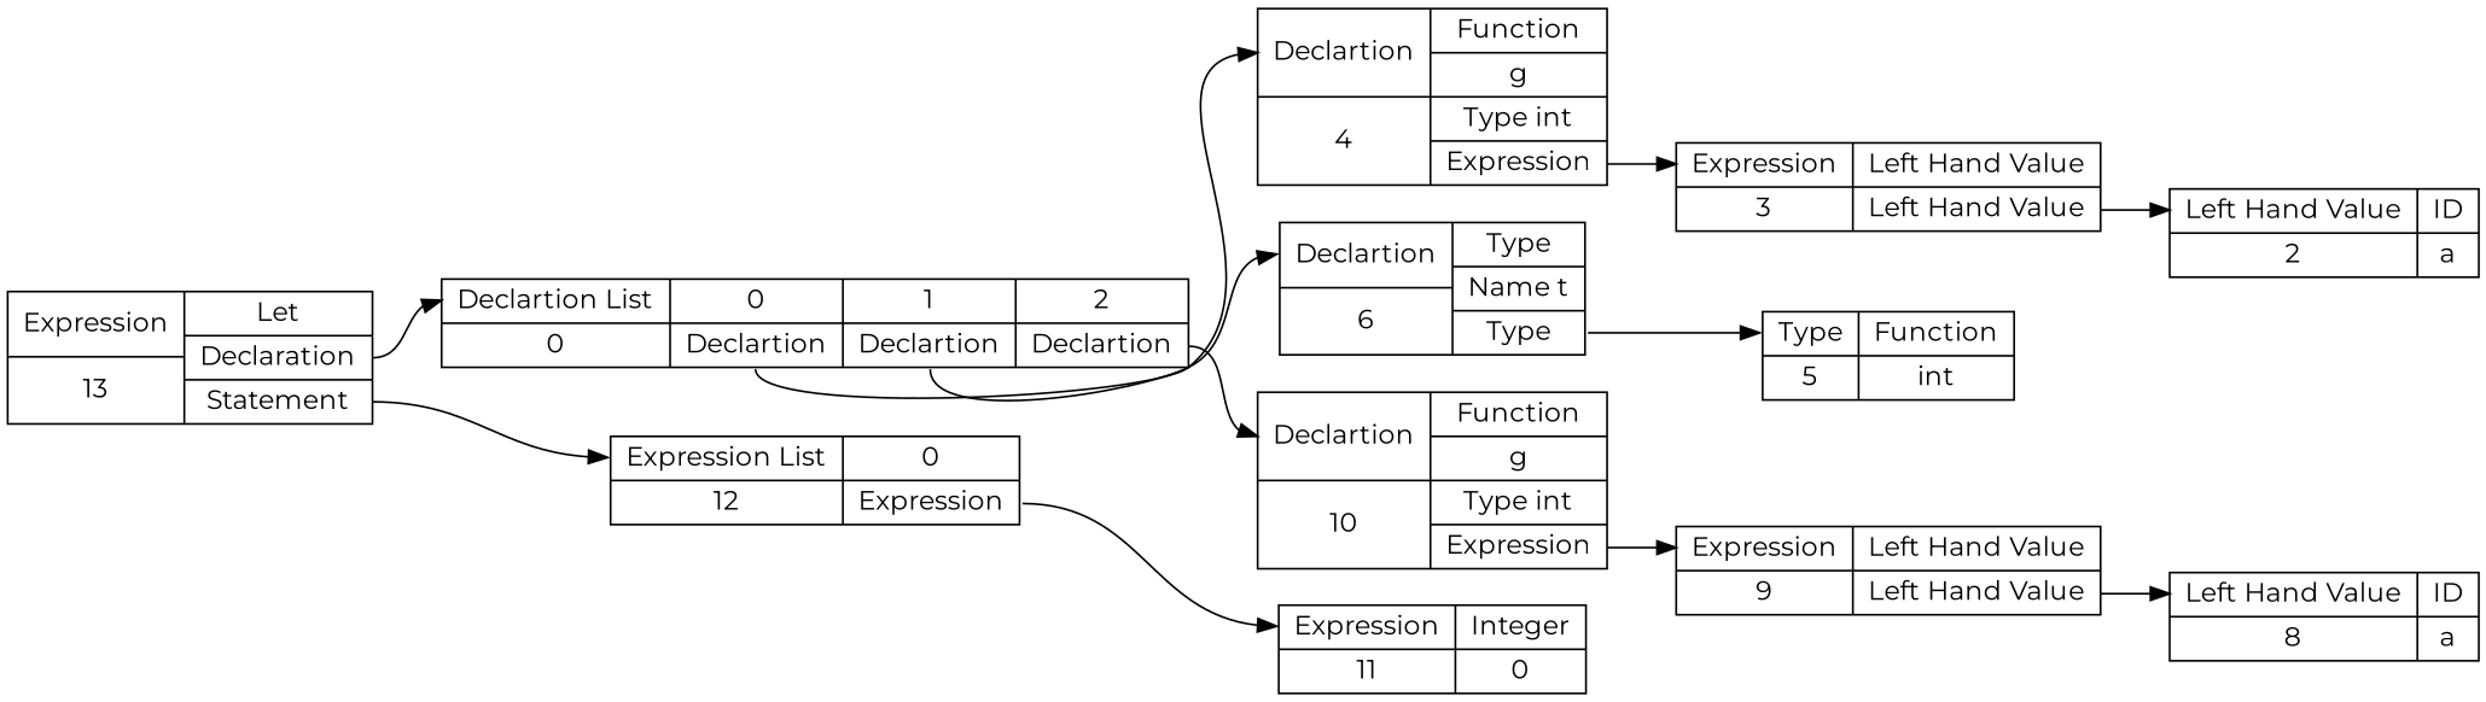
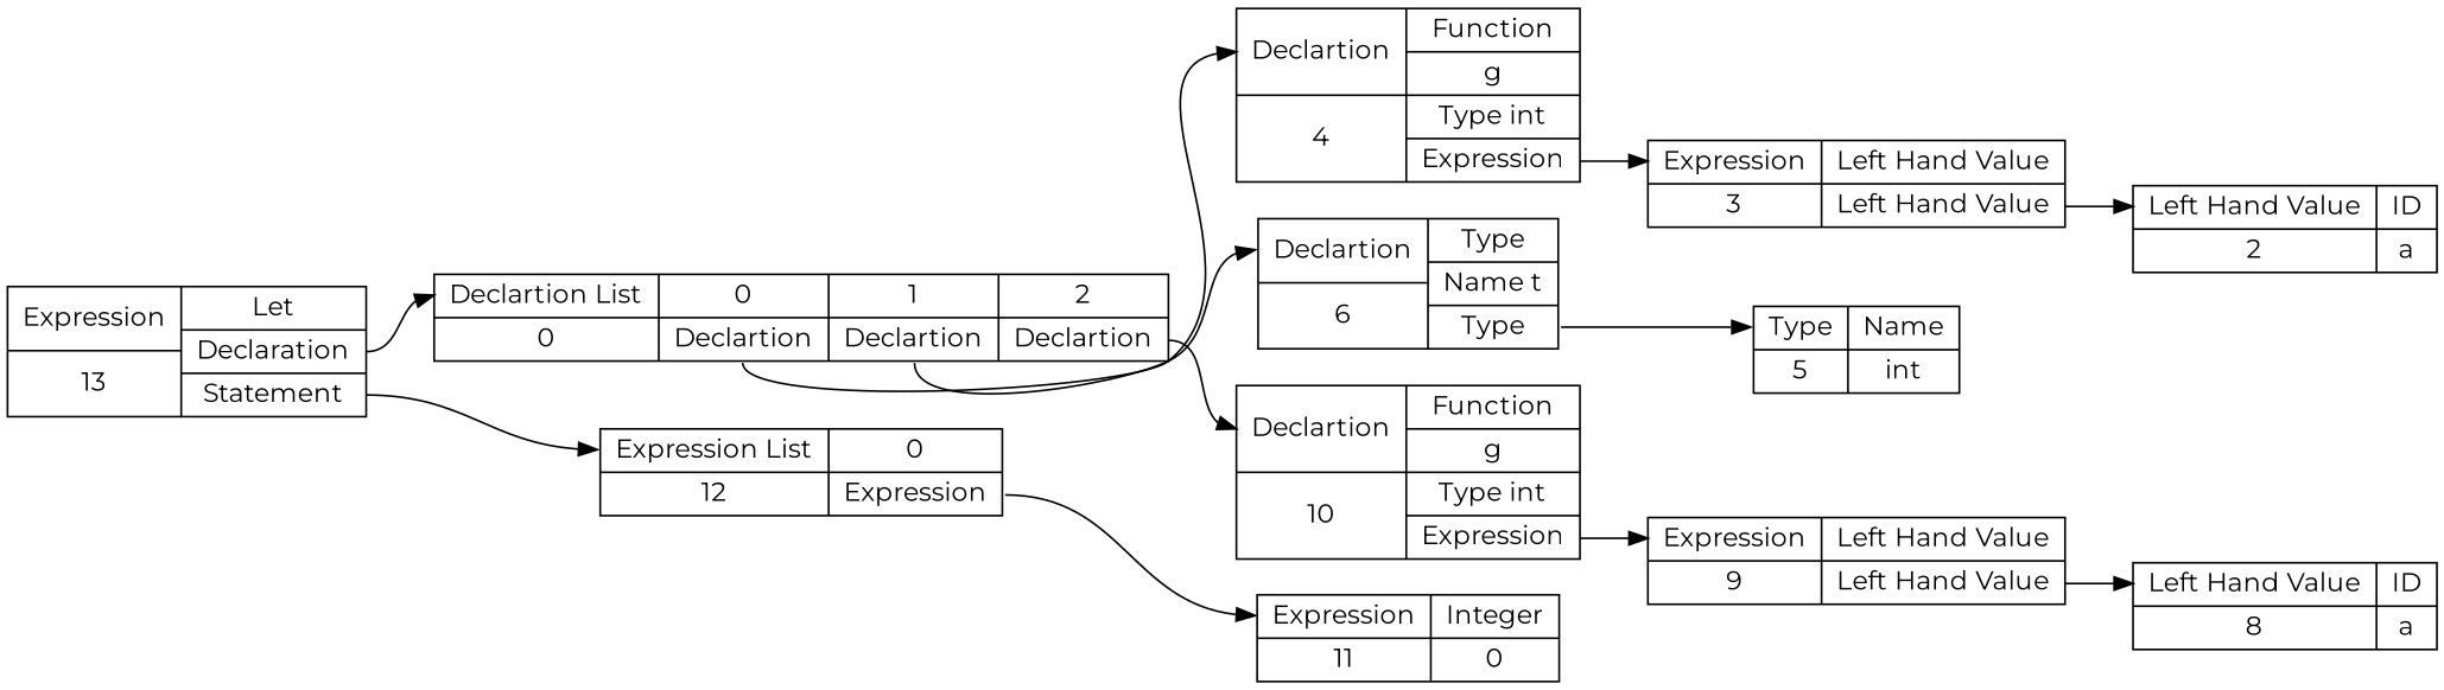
  digraph {
    rankdir=LR
    fontname=Montserrat
    node [shape=record fontname=Montserrat]
    edge [headport=ptr tailport=pos0 fontname=Montserrat]
    n1 [label="{ { <ptr> Expression | 13 } |{ Let | <dec> Declaration | <stmt> Statement } } "]
    n2 [label="{ { <ptr> Declartion List | 0 } | { 0 | <pos0> Declartion }| { 1 | <pos1> Declartion }| { 2 | <pos2> Declartion } }"]
    n3 [label="{ { <ptr> Expression List | 12 } | { 0 | <pos0> Expression } }"]
    n4 [label="{ { <ptr> Declartion | 4 } | {Function | g | Type int | <exp> Expression } }"]
    n5 [label="{ { <ptr> Expression | 3 } |{ Left Hand Value | <lval> Left Hand Value} }"]
    n6 [label="{ { <ptr> Left Hand Value | 2 } | { ID | a } } "]
    n7 [label="{ { <ptr> Declartion | 6 } | {Type | Name t | <ty> Type } }"]
    n8 [label="{ { <ptr> Declartion | 10 } | {Function | g | Type int | <exp> Expression } }"]
-   n9 [label="{ { <ptr> Type | 5 } | { Function | int } } "]
+   n9 [label="{ { <ptr> Type | 5 } | { Name | int } } "]
    n10 [label="{ { <ptr> Expression | 9 } |{ Left Hand Value | <lval> Left Hand Value} }"]
    n11 [label="{ { <ptr> Left Hand Value | 8 } | { ID | a } } "]
    n12 [label="{ { <ptr> Expression | 11 } |{ Integer | 0 } }"]
    n1 -> n2 [tailport=dec]
    n1 -> n3 [tailport=stmt]
    n2 -> n4
    n2 -> n7 [tailport=pos1]
    n2 -> n8 [tailport=pos2]
    n3 -> n12
    n4 -> n5 [tailport=exp]
    n5 -> n6 [tailport=lval]
    n7 -> n9 [tailport=ty]
    n8 -> n10 [tailport=exp]
    n10 -> n11 [tailport=lval]
  }
